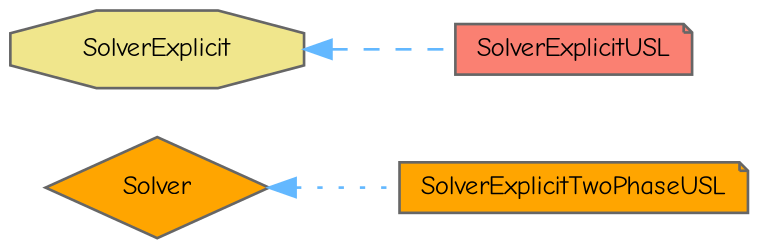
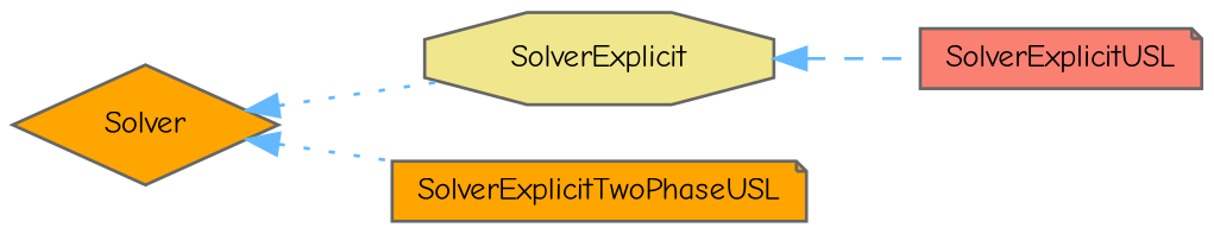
  digraph {
    fontname="Comic Neue"
    rankdir=LR
    node [color=grey40 fillcolor=orange fontname="Comic Neue" fontsize=10 shape=note style=filled]
    edge [color=steelblue1 dir=back fontname="Comic Neue" fontsize=10 labelfontname=Helvetica labelfontsize=10 style=dotted]
    n1 [height=0.2 label=Solver shape=diamond width=0.4]
    n2 [fillcolor=khaki height=0.2 label=SolverExplicit shape=octagon width=0.4]
    n3 [height=0.2 label=SolverExplicitTwoPhaseUSL width=0.4]
    n4 [fillcolor=salmon height=0.2 label=SolverExplicitUSL width=0.4]
+   n1 -> n2
    n1 -> n3
    n2 -> n4 [style=dashed]
  }
